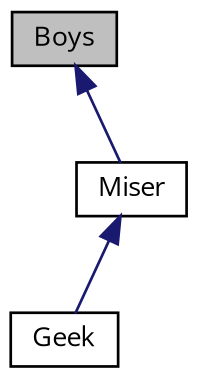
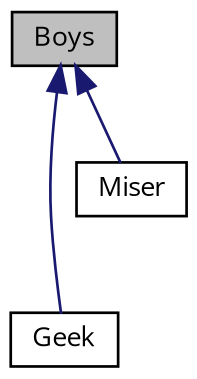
  digraph {
    fontname="Open Sans"
    node [color=black fillcolor=white fontname="Open Sans" fontsize=10 shape=record style=filled]
    edge [color=midnightblue dir=back fontname="Open Sans" fontsize=10 labelfontname=Helvetica labelfontsize=10 style=solid]
    n1 [fillcolor=grey75 fontcolor=black height=0.2 label=Boys width=0.4]
    n2 [height=0.2 label=Geek width=0.4]
    n3 [height=0.2 label=Miser width=0.4]
-   n3 -> n2
+   n1 -> n2
    n1 -> n3
  }
